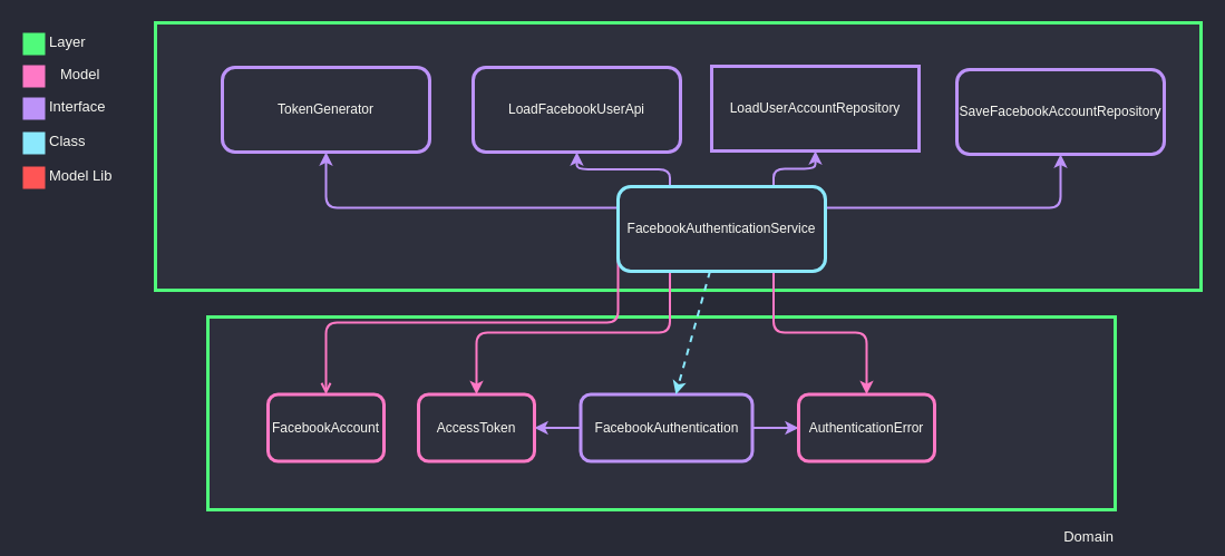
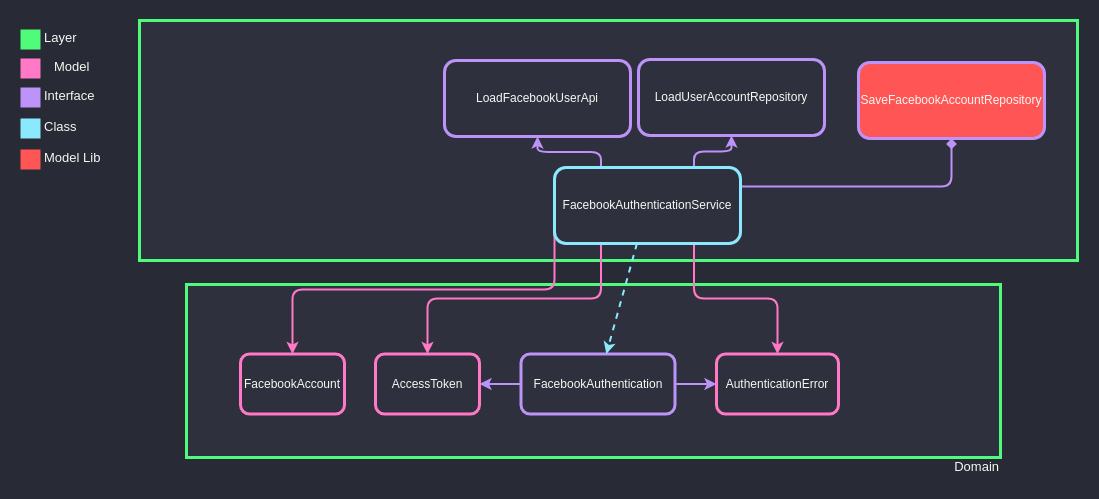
  <mxCell id="0" />
  <mxCell id="1" parent="0" />
  <mxCell id="2" style="edgeStyle=orthogonalEdgeStyle;rounded=0;orthogonalLoop=1;jettySize=auto;html=1;exitX=0;exitY=0.5;exitDx=0;exitDy=0;entryX=1;entryY=0.5;entryDx=0;entryDy=0;fontSize=13;fontColor=#F8F8F2;strokeWidth=2;strokeColor=#BD93F9;" parent="1" source="4" target="6" edge="1"><mxGeometry relative="1" as="geometry" /></mxCell>
  <mxCell id="3" style="edgeStyle=orthogonalEdgeStyle;rounded=0;orthogonalLoop=1;jettySize=auto;html=1;exitX=1;exitY=0.5;exitDx=0;exitDy=0;entryX=0;entryY=0.5;entryDx=0;entryDy=0;strokeColor=#BD93F9;strokeWidth=2;fontSize=13;fontColor=#F8F8F2;" parent="1" source="4" target="7" edge="1"><mxGeometry relative="1" as="geometry" /></mxCell>
  <mxCell id="4" value="FacebookAuthentication" style="rounded=1;whiteSpace=wrap;html=1;strokeColor=#BD93F9;fillColor=#2E303D;strokeWidth=3;fontColor=#F8F8F2;" parent="1" vertex="1"><mxGeometry x="520.5" y="353.5" width="154" height="60" as="geometry" /></mxCell>
- <mxCell id="5" value="Domain" style="text;html=1;resizable=0;points=[];autosize=1;align=right;verticalAlign=bottom;spacingTop=-4;fontColor=#F8F8F2;fontSize=13;" parent="1" vertex="1"><mxGeometry x="949" y="478" width="51" height="14" as="geometry" /></mxCell>
+ <mxCell id="5" value="Domain" style="text;html=1;resizable=0;points=[];autosize=1;align=right;verticalAlign=bottom;spacingTop=-4;fontColor=#F8F8F2;fontSize=13;" parent="1" vertex="1"><mxGeometry x="949" y="463" width="51" height="14" as="geometry" /></mxCell>
  <mxCell id="6" value="AccessToken" style="rounded=1;whiteSpace=wrap;html=1;strokeColor=#FF79C6;fillColor=#2E303D;strokeWidth=3;fontColor=#F8F8F2;" parent="1" vertex="1"><mxGeometry x="375" y="353.5" width="104" height="60" as="geometry" /></mxCell>
  <mxCell id="7" value="AuthenticationError" style="rounded=1;whiteSpace=wrap;html=1;strokeColor=#FF79C6;fillColor=#2E303D;strokeWidth=3;fontColor=#F8F8F2;" parent="1" vertex="1"><mxGeometry x="716" y="353.5" width="122" height="60" as="geometry" /></mxCell>
  <mxCell id="8" value="UserAccount" style="rounded=1;whiteSpace=wrap;html=1;strokeColor=#FF79C6;fillColor=#2E303D;strokeWidth=3;fontColor=#F8F8F2;" parent="1" vertex="1"><mxGeometry x="229.5" y="353.5" width="104" height="60" as="geometry" /></mxCell>
  <mxCell id="9" value="" style="rounded=0;whiteSpace=wrap;html=1;strokeColor=none;strokeWidth=3;fillColor=#FF79C6;fontSize=13;fontColor=#F8F8F2;align=right;" parent="1" vertex="1"><mxGeometry x="20" y="58" width="20" height="20" as="geometry" /></mxCell>
  <mxCell id="10" value="Model" style="text;html=1;resizable=0;points=[];autosize=1;align=left;verticalAlign=middle;spacingTop=-4;fontSize=13;fontColor=#F8F8F2;" parent="1" vertex="1"><mxGeometry x="52" y="60" width="45" height="16" as="geometry" /></mxCell>
  <mxCell id="11" value="" style="rounded=0;whiteSpace=wrap;html=1;strokeColor=none;strokeWidth=3;fillColor=#BD93F9;fontSize=13;fontColor=#F8F8F2;align=right;" parent="1" vertex="1"><mxGeometry x="20" y="87" width="20" height="20" as="geometry" /></mxCell>
  <mxCell id="12" value="Interface" style="text;html=1;resizable=0;points=[];autosize=1;align=left;verticalAlign=middle;spacingTop=-4;fontSize=13;fontColor=#F8F8F2;" parent="1" vertex="1"><mxGeometry x="42" y="89" width="61" height="16" as="geometry" /></mxCell>
  <mxCell id="13" value="" style="rounded=0;whiteSpace=wrap;html=1;strokeColor=none;strokeWidth=3;fillColor=#8BE9FD;fontSize=13;fontColor=#F8F8F2;align=right;" parent="1" vertex="1"><mxGeometry x="20" y="118" width="20" height="20" as="geometry" /></mxCell>
  <mxCell id="14" value="Class" style="text;html=1;resizable=0;points=[];autosize=1;align=left;verticalAlign=middle;spacingTop=-4;fontSize=13;fontColor=#F8F8F2;" parent="1" vertex="1"><mxGeometry x="42" y="120" width="43" height="16" as="geometry" /></mxCell>
  <mxCell id="15" value="" style="rounded=0;whiteSpace=wrap;html=1;strokeColor=none;strokeWidth=3;fillColor=#50FA7B;fontSize=13;fontColor=#F8F8F2;align=right;" parent="1" vertex="1"><mxGeometry x="20" y="29" width="20" height="20" as="geometry" /></mxCell>
  <mxCell id="16" value="Layer" style="text;html=1;resizable=0;points=[];autosize=1;align=left;verticalAlign=middle;spacingTop=-4;fontSize=13;fontColor=#F8F8F2;" parent="1" vertex="1"><mxGeometry x="42" y="31" width="43" height="16" as="geometry" /></mxCell>
  <mxCell id="17" value="" style="rounded=0;whiteSpace=wrap;html=1;strokeColor=#50FA7B;strokeWidth=3;fillColor=#2E303D;fontColor=#F8F8F2;" parent="1" vertex="1"><mxGeometry x="186" y="284" width="814" height="173" as="geometry" /></mxCell>
  <mxCell id="18" style="edgeStyle=orthogonalEdgeStyle;rounded=0;orthogonalLoop=1;jettySize=auto;html=1;exitX=0;exitY=0.5;exitDx=0;exitDy=0;entryX=1;entryY=0.5;entryDx=0;entryDy=0;fontSize=13;fontColor=#F8F8F2;strokeWidth=2;strokeColor=#BD93F9;" parent="1" source="20" target="22" edge="1"><mxGeometry relative="1" as="geometry" /></mxCell>
  <mxCell id="19" style="edgeStyle=orthogonalEdgeStyle;rounded=0;orthogonalLoop=1;jettySize=auto;html=1;exitX=1;exitY=0.5;exitDx=0;exitDy=0;entryX=0;entryY=0.5;entryDx=0;entryDy=0;strokeColor=#BD93F9;strokeWidth=2;fontSize=13;fontColor=#F8F8F2;" parent="1" source="20" target="23" edge="1"><mxGeometry relative="1" as="geometry" /></mxCell>
  <mxCell id="20" value="FacebookAuthentication" style="rounded=1;whiteSpace=wrap;html=1;strokeColor=#BD93F9;fillColor=#2E303D;strokeWidth=3;fontColor=#F8F8F2;" parent="1" vertex="1"><mxGeometry x="520.5" y="353.5" width="154" height="60" as="geometry" /></mxCell>
  <mxCell id="21" value="Data&lt;br&gt;" style="text;html=1;resizable=0;points=[];autosize=1;align=right;verticalAlign=bottom;spacingTop=-4;fontColor=#F8F8F2;fontSize=13;" parent="1" vertex="1"><mxGeometry x="949" y="56" width="45" height="22" as="geometry" /></mxCell>
  <mxCell id="22" value="AccessToken" style="rounded=1;whiteSpace=wrap;html=1;strokeColor=#FF79C6;fillColor=#2E303D;strokeWidth=3;fontColor=#F8F8F2;" parent="1" vertex="1"><mxGeometry x="375" y="353.5" width="104" height="60" as="geometry" /></mxCell>
  <mxCell id="23" value="AuthenticationError" style="rounded=1;whiteSpace=wrap;html=1;strokeColor=#FF79C6;fillColor=#2E303D;strokeWidth=3;fontColor=#F8F8F2;" parent="1" vertex="1"><mxGeometry x="716" y="353.5" width="122" height="60" as="geometry" /></mxCell>
  <mxCell id="24" value="" style="rounded=0;whiteSpace=wrap;html=1;strokeColor=none;strokeWidth=3;fillColor=#FF5555;fontSize=13;fontColor=#F8F8F2;align=right;" parent="1" vertex="1"><mxGeometry x="20" y="149" width="20" height="20" as="geometry" /></mxCell>
  <mxCell id="25" value="Model Lib" style="text;html=1;resizable=0;points=[];autosize=1;align=left;verticalAlign=middle;spacingTop=-4;fontSize=13;fontColor=#F8F8F2;" parent="1" vertex="1"><mxGeometry x="42" y="151" width="79" height="16" as="geometry" /></mxCell>
  <mxCell id="26" value="" style="rounded=0;whiteSpace=wrap;html=1;strokeColor=#50FA7B;strokeWidth=3;fillColor=#2E303D;fontColor=#F8F8F2;" vertex="1" parent="1"><mxGeometry x="139" y="20" width="938" height="240" as="geometry" /></mxCell>
  <mxCell id="27" style="edgeStyle=none;html=1;dashed=1;strokeWidth=2;strokeColor=#8be9fd;" edge="1" parent="1" source="35" target="20"><mxGeometry relative="1" as="geometry" /></mxCell>
- <mxCell id="28" style="edgeStyle=orthogonalEdgeStyle;html=1;strokeColor=#bd93f9;strokeWidth=2;exitX=0;exitY=0.25;exitDx=0;exitDy=0;" edge="1" parent="1" source="35" target="36"><mxGeometry relative="1" as="geometry" /></mxCell>
  <mxCell id="29" value="" style="edgeStyle=orthogonalEdgeStyle;html=1;strokeColor=#bd93f9;strokeWidth=2;exitX=0.25;exitY=0;exitDx=0;exitDy=0;" edge="1" parent="1" source="35" target="37"><mxGeometry relative="1" as="geometry" /></mxCell>
  <mxCell id="30" style="edgeStyle=orthogonalEdgeStyle;html=1;strokeColor=#bd93f9;strokeWidth=2;exitX=0.75;exitY=0;exitDx=0;exitDy=0;" edge="1" parent="1" source="35" target="38"><mxGeometry relative="1" as="geometry" /></mxCell>
- <mxCell id="31" style="edgeStyle=orthogonalEdgeStyle;html=1;strokeColor=#bd93f9;strokeWidth=2;exitX=1;exitY=0.25;exitDx=0;exitDy=0;" edge="1" parent="1" source="35" target="39"><mxGeometry relative="1" as="geometry" /></mxCell>
+ <mxCell id="31" style="edgeStyle=orthogonalEdgeStyle;html=1;strokeColor=#bd93f9;strokeWidth=2;exitX=1;exitY=0.25;exitDx=0;exitDy=0;endArrow=diamond;" edge="1" parent="1" source="35" target="39"><mxGeometry relative="1" as="geometry" /></mxCell>
  <mxCell id="32" style="edgeStyle=elbowEdgeStyle;html=1;entryX=0.5;entryY=0;entryDx=0;entryDy=0;strokeColor=#ff79c6;strokeWidth=2;elbow=vertical;exitX=0.75;exitY=1;exitDx=0;exitDy=0;" edge="1" parent="1" source="35" target="23"><mxGeometry relative="1" as="geometry" /></mxCell>
- <mxCell id="33" style="edgeStyle=elbowEdgeStyle;elbow=vertical;html=1;exitX=0;exitY=0.75;exitDx=0;exitDy=0;strokeColor=#ff79c6;strokeWidth=2;endArrow=open;" edge="1" parent="1" source="35" target="40"><mxGeometry relative="1" as="geometry" /></mxCell>
+ <mxCell id="33" style="edgeStyle=elbowEdgeStyle;elbow=vertical;html=1;exitX=0;exitY=0.75;exitDx=0;exitDy=0;strokeColor=#ff79c6;strokeWidth=2;" edge="1" parent="1" source="35" target="40"><mxGeometry relative="1" as="geometry" /></mxCell>
  <mxCell id="34" style="edgeStyle=elbowEdgeStyle;elbow=vertical;html=1;exitX=0.25;exitY=1;exitDx=0;exitDy=0;strokeColor=#ff79c6;strokeWidth=2;" edge="1" parent="1" source="35" target="22"><mxGeometry relative="1" as="geometry" /></mxCell>
  <mxCell id="35" value="FacebookAuthenticationService" style="rounded=1;whiteSpace=wrap;html=1;strokeColor=#8be9fd;fillColor=#2E303D;strokeWidth=3;fontColor=#F8F8F2;" vertex="1" parent="1"><mxGeometry x="554" y="167" width="186" height="76" as="geometry" /></mxCell>
- <mxCell id="36" value="TokenGenerator" style="rounded=1;whiteSpace=wrap;html=1;strokeColor=#bd93f9;fillColor=#2E303D;strokeWidth=3;fontColor=#F8F8F2;" vertex="1" parent="1"><mxGeometry x="199" y="60" width="186" height="76" as="geometry" /></mxCell>
- <mxCell id="37" value="LoadFacebookUserApi" style="rounded=1;whiteSpace=wrap;html=1;strokeColor=#bd93f9;fillColor=#2E303D;strokeWidth=3;fontColor=#F8F8F2;" vertex="1" parent="1"><mxGeometry x="424" y="60" width="186" height="76" as="geometry" /></mxCell>
- <mxCell id="38" value="LoadUserAccountRepository" style="whiteSpace=wrap;html=1;strokeColor=#bd93f9;fillColor=#2E303D;strokeWidth=3;fontColor=#F8F8F2;rounded=0;" vertex="1" parent="1"><mxGeometry x="638" y="59" width="186" height="76" as="geometry" /></mxCell>
- <mxCell id="39" value="SaveFacebookAccountRepository" style="rounded=1;whiteSpace=wrap;html=1;strokeColor=#bd93f9;fillColor=#2E303D;strokeWidth=3;fontColor=#F8F8F2;" vertex="1" parent="1"><mxGeometry x="858" y="62" width="186" height="76" as="geometry" /></mxCell>
+ <mxCell id="37" value="LoadFacebookUserApi" style="rounded=1;whiteSpace=wrap;html=1;strokeColor=#bd93f9;fillColor=#2E303D;strokeWidth=3;fontColor=#F8F8F2;" vertex="1" parent="1"><mxGeometry x="444" y="60" width="186" height="76" as="geometry" /></mxCell>
+ <mxCell id="38" value="LoadUserAccountRepository" style="rounded=1;whiteSpace=wrap;html=1;strokeColor=#bd93f9;fillColor=#2E303D;strokeWidth=3;fontColor=#F8F8F2;" vertex="1" parent="1"><mxGeometry x="638" y="59" width="186" height="76" as="geometry" /></mxCell>
+ <mxCell id="39" value="SaveFacebookAccountRepository" style="rounded=1;whiteSpace=wrap;html=1;strokeColor=#bd93f9;fillColor=#ff5555;strokeWidth=3;fontColor=#F8F8F2;" vertex="1" parent="1"><mxGeometry x="858" y="62" width="186" height="76" as="geometry" /></mxCell>
  <mxCell id="40" value="FacebookAccount" style="rounded=1;whiteSpace=wrap;html=1;strokeColor=#FF79C6;fillColor=#2E303D;strokeWidth=3;fontColor=#F8F8F2;" vertex="1" parent="1"><mxGeometry x="240" y="353.5" width="104" height="60" as="geometry" /></mxCell>
